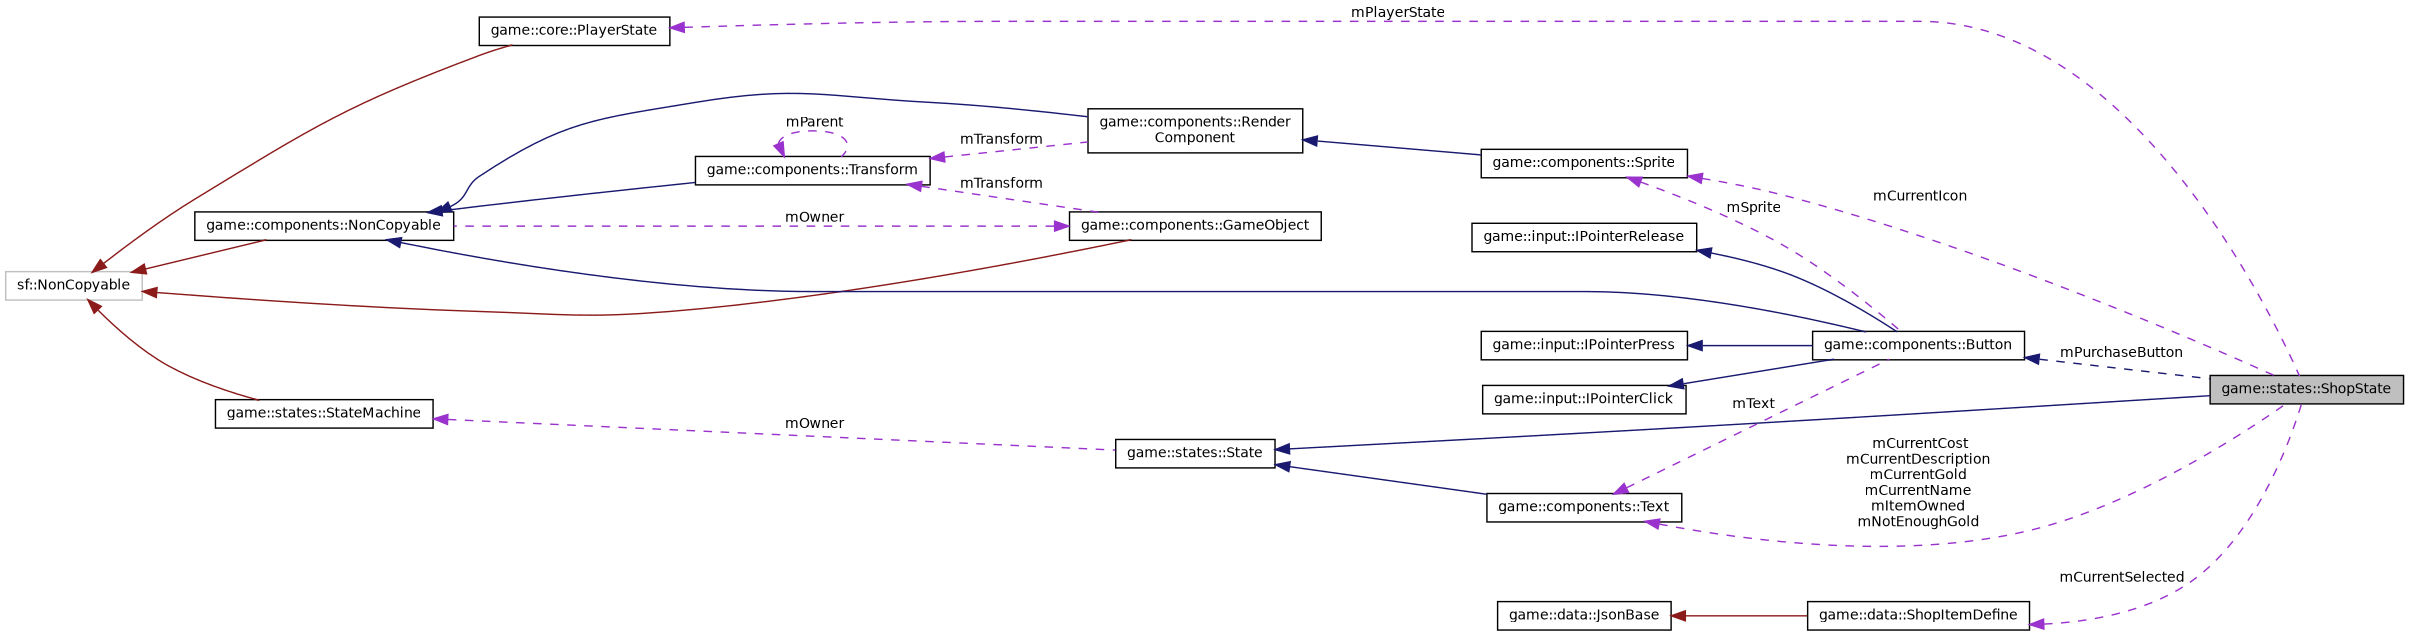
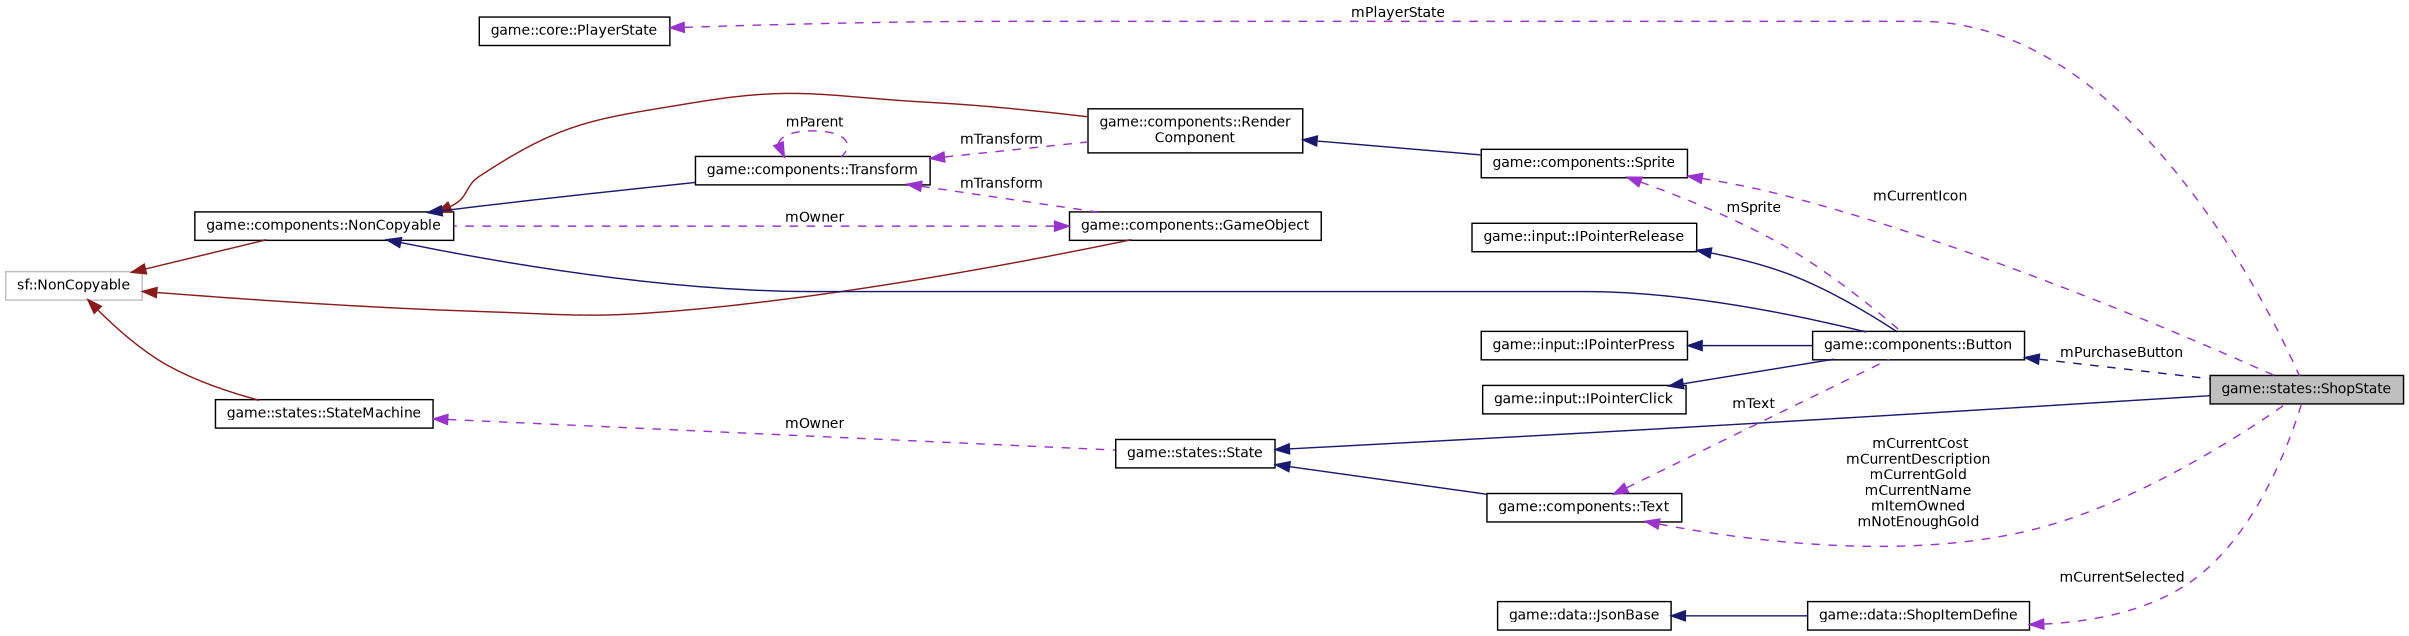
  digraph {
    rankdir=LR
    node [color=black fillcolor=white fontname=Helvetica fontsize=10 shape=record style=filled]
    edge [color=midnightblue dir=back fontname=Helvetica fontsize=10 labelfontname=Helvetica labelfontsize=10 style=solid]
    n1 [fillcolor=grey75 fontcolor=black height=0.2 label="game::states::ShopState" width=0.4]
    n2 [height=0.2 label="game::states::State" width=0.4]
    n3 [height=0.2 label="game::components::Text" width=0.4]
    n4 [height=0.2 label="game::states::StateMachine" width=0.4]
    n5 [color=grey75 height=0.2 label="sf::NonCopyable" width=0.4]
    n6 [height=0.2 label="game::components::NonCopyable" width=0.4]
    n7 [height=0.2 label="game::components::GameObject" width=0.4]
    n8 [height=0.2 label="game::core::PlayerState" width=0.4]
    n9 [height=0.2 label="game::components::Button" width=0.4]
    n10 [height=0.2 label="game::components::Render\lComponent" width=0.4]
    n11 [height=0.2 label="game::components::Transform" width=0.4]
    n12 [height=0.2 label="game::components::Sprite" width=0.4]
    n13 [height=0.2 label="game::input::IPointerPress" width=0.4]
    n14 [height=0.2 label="game::input::IPointerRelease" width=0.4]
    n15 [height=0.2 label="game::input::IPointerClick" width=0.4]
    n16 [height=0.2 label="game::data::JsonBase" width=0.4]
    n17 [height=0.2 label="game::data::ShopItemDefine" width=0.4]
    n2 -> n1
    n2 -> n3
    n3 -> n1 [color=darkorchid3 label=" mCurrentCost\nmCurrentDescription\nmCurrentGold\nmCurrentName\nmItemOwned\nmNotEnoughGold" style=dashed]
    n3 -> n9 [color=darkorchid3 label=" mText" style=dashed]
    n4 -> n2 [color=darkorchid3 label=" mOwner" style=dashed]
    n5 -> n4 [color=firebrick4]
    n5 -> n6 [color=firebrick4]
    n5 -> n7 [color=firebrick4]
-   n5 -> n8 [color=firebrick4]
    n6 -> n9
-   n6 -> n10
+   n6 -> n10 [color=firebrick4]
    n6 -> n11
    n7 -> n6 [color=darkorchid3 label=" mOwner" style=dashed]
    n8 -> n1 [color=darkorchid3 label=" mPlayerState" style=dashed]
    n9 -> n1 [label=" mPurchaseButton" style=dashed]
    n10 -> n12
    n11 -> n7 [color=darkorchid3 label=" mTransform" style=dashed]
    n11 -> n10 [color=darkorchid3 label=" mTransform" style=dashed]
    n11 -> n11 [color=darkorchid3 label=" mParent" style=dashed]
    n12 -> n1 [color=darkorchid3 label=" mCurrentIcon" style=dashed]
    n12 -> n9 [color=darkorchid3 label=" mSprite" style=dashed]
    n13 -> n9
    n14 -> n9
    n15 -> n9
-   n16 -> n17 [color=firebrick4]
+   n16 -> n17
    n17 -> n1 [color=darkorchid3 label=" mCurrentSelected" style=dashed]
  }
